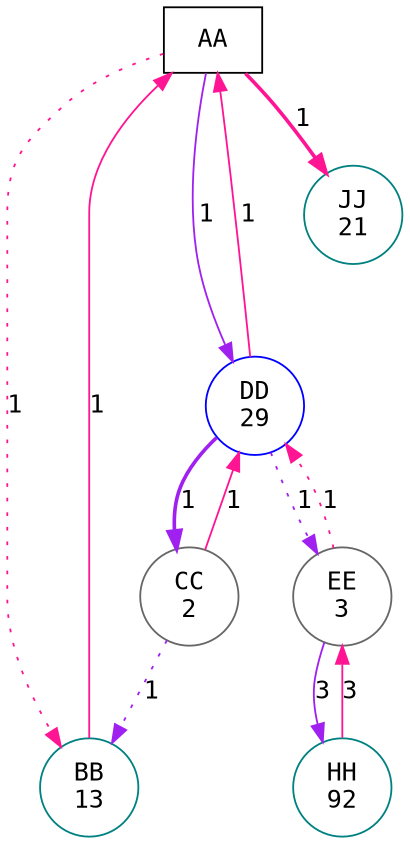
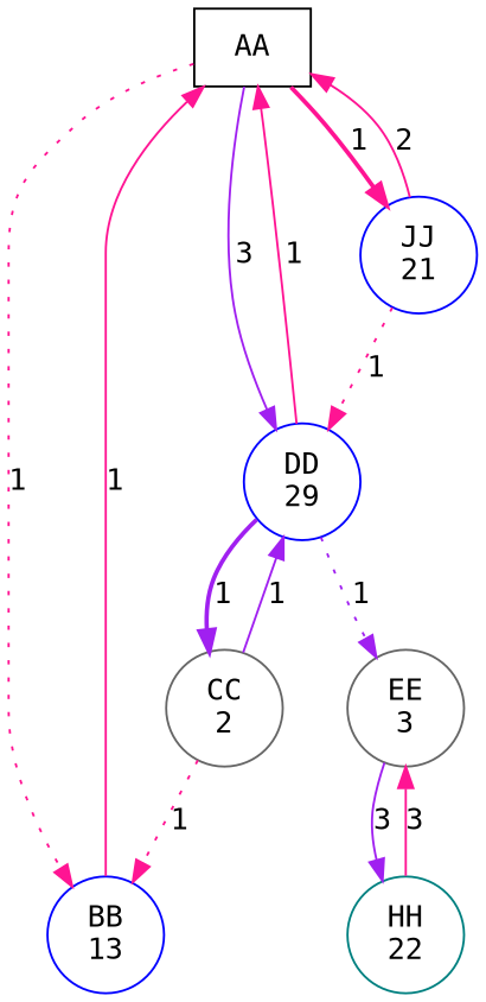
  digraph {
    fontname="DejaVu Sans Mono"
    node [color=blue fontname="DejaVu Sans Mono"]
    edge [color=deeppink fontname="DejaVu Sans Mono" style=solid]
    n1 [color=black label=AA shape=dot]
    n2 [label="DD\n29"]
-   n3 [color=teal label="BB\n13"]
-   n4 [color=teal label="JJ\n21"]
+   n3 [label="BB\n13"]
+   n4 [label="JJ\n21"]
    n5 [color=gray40 label="CC\n2"]
    n6 [color=gray40 label="EE\n3"]
-   n7 [color=teal label="HH\n92"]
-   n1 -> n2 [color=purple label=1]
+   n7 [color=teal label="HH\n22"]
+   n1 -> n2 [color=purple label=3]
    n1 -> n3 [label=1 style=dotted]
    n1 -> n4 [label=1 style=bold]
    n2 -> n1 [label=1]
    n2 -> n5 [color=purple label=1 style=bold]
    n2 -> n6 [color=purple label=1 style=dotted]
    n3 -> n1 [label=1]
-   n5 -> n2 [label=1]
-   n5 -> n3 [color=purple label=1 style=dotted]
-   n6 -> n2 [label=1 style=dotted]
+   n4 -> n1 [label=2]
+   n5 -> n2 [color=purple label=1]
+   n5 -> n3 [label=1 style=dotted]
+   n4 -> n2 [label=1 style=dotted]
    n6 -> n7 [color=purple label=3]
    n7 -> n6 [label=3]
  }
